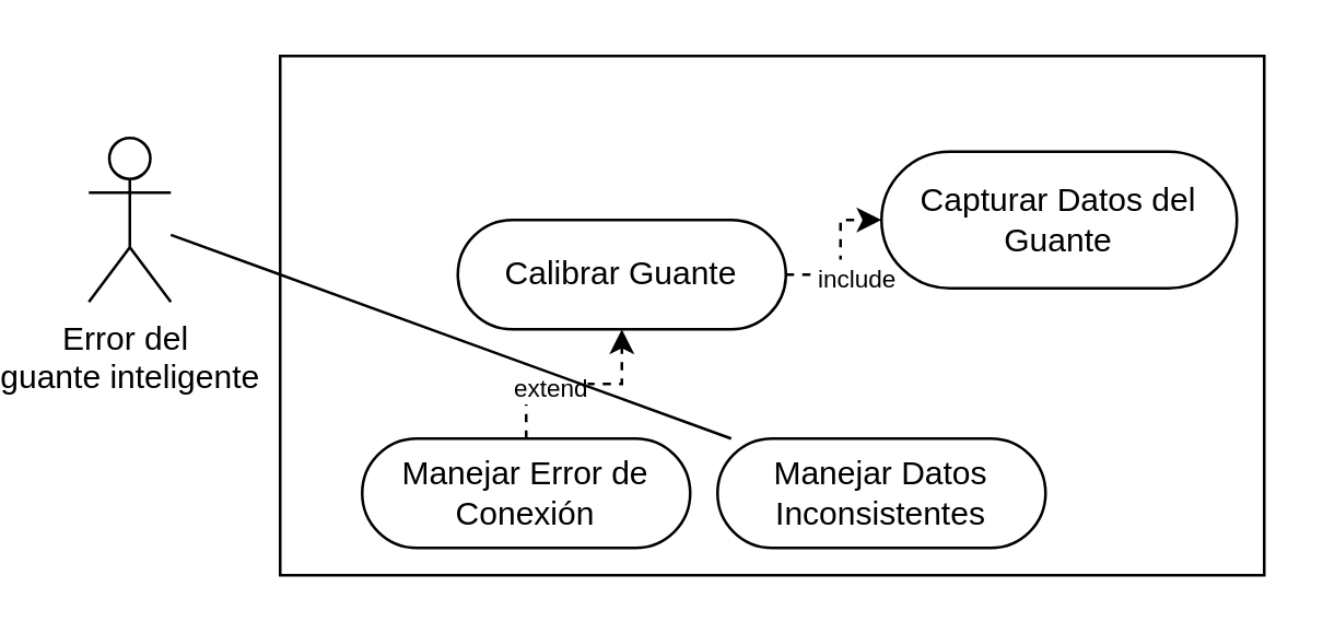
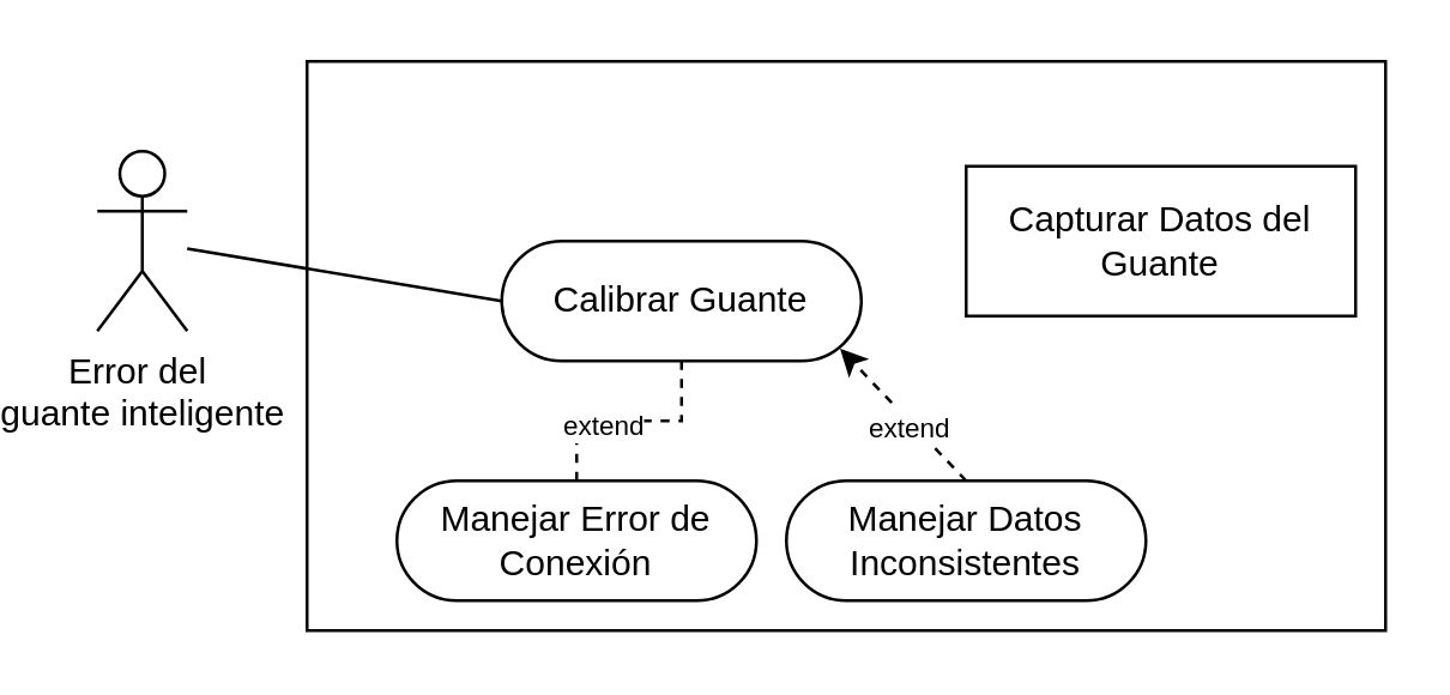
  <mxCell id="0" />
  <mxCell id="1" parent="0" />
  <mxCell id="2" value="&lt;div&gt;Error del&amp;nbsp;&lt;/div&gt;&lt;div&gt;guante inteligente&lt;/div&gt;" style="shape=umlActor;verticalLabelPosition=bottom;verticalAlign=top;html=1;outlineConnect=0;" vertex="1" parent="1"><mxGeometry x="20" y="50" width="30" height="60" as="geometry" /></mxCell>
  <mxCell id="3" value="" style="rounded=0;whiteSpace=wrap;html=1;" vertex="1" parent="1"><mxGeometry x="90" y="20" width="360" height="190" as="geometry" /></mxCell>
- <mxCell id="4" style="edgeStyle=orthogonalEdgeStyle;rounded=0;orthogonalLoop=1;jettySize=auto;html=1;entryX=0;entryY=0.5;entryDx=0;entryDy=0;dashed=1;" edge="1" parent="1" source="6" target="7"><mxGeometry relative="1" as="geometry" /></mxCell>
- <mxCell id="5" value="&lt;font style=&quot;font-size: 9px;&quot;&gt;include&lt;/font&gt;" style="edgeLabel;html=1;align=center;verticalAlign=middle;resizable=0;points=[];" vertex="1" connectable="0" parent="4"><mxGeometry x="-0.376" y="-2" relative="1" as="geometry"><mxPoint x="8" y="-2" as="offset" /></mxGeometry></mxCell>
  <mxCell id="6" value="Calibrar Guante" style="rounded=1;whiteSpace=wrap;html=1;arcSize=50;" vertex="1" parent="1"><mxGeometry x="155" y="80" width="120" height="40" as="geometry" /></mxCell>
- <mxCell id="7" value="Capturar Datos del Guante" style="rounded=1;whiteSpace=wrap;html=1;arcSize=50;" vertex="1" parent="1"><mxGeometry x="310" y="55" width="130" height="50" as="geometry" /></mxCell>
- <mxCell id="8" style="edgeStyle=orthogonalEdgeStyle;rounded=0;orthogonalLoop=1;jettySize=auto;html=1;exitX=0.5;exitY=0;exitDx=0;exitDy=0;entryX=0.5;entryY=1;entryDx=0;entryDy=0;dashed=1;" edge="1" parent="1" source="10" target="6"><mxGeometry relative="1" as="geometry" /></mxCell>
+ <mxCell id="7" value="Capturar Datos del Guante" style="whiteSpace=wrap;html=1;arcSize=50;rounded=0;" vertex="1" parent="1"><mxGeometry x="310" y="55" width="130" height="50" as="geometry" /></mxCell>
+ <mxCell id="8" style="edgeStyle=orthogonalEdgeStyle;rounded=0;orthogonalLoop=1;jettySize=auto;html=1;exitX=0.5;exitY=0;exitDx=0;exitDy=0;entryX=0.5;entryY=1;entryDx=0;entryDy=0;dashed=1;endArrow=none;" edge="1" parent="1" source="10" target="6"><mxGeometry relative="1" as="geometry" /></mxCell>
  <mxCell id="9" value="&lt;font style=&quot;font-size: 9px;&quot;&gt;extend&lt;/font&gt;" style="edgeLabel;html=1;align=center;verticalAlign=middle;resizable=0;points=[];" vertex="1" connectable="0" parent="8"><mxGeometry x="-0.241" relative="1" as="geometry"><mxPoint as="offset" /></mxGeometry></mxCell>
  <mxCell id="10" value="Manejar Error de Conexión" style="rounded=1;whiteSpace=wrap;html=1;arcSize=50;" vertex="1" parent="1"><mxGeometry x="120" y="160" width="120" height="40" as="geometry" /></mxCell>
  <mxCell id="11" value="Manejar Datos Inconsistentes" style="rounded=1;whiteSpace=wrap;html=1;arcSize=50;" vertex="1" parent="1"><mxGeometry x="250" y="160" width="120" height="40" as="geometry" /></mxCell>
- <mxCell id="14" value="" style="endArrow=none;html=1;rounded=0;" edge="1" parent="1" source="2" target="11"><mxGeometry width="50" height="50" relative="1" as="geometry"><mxPoint x="80" y="260" as="sourcePoint" /><mxPoint x="130" y="210" as="targetPoint" /></mxGeometry></mxCell>
+ <mxCell id="12" style="rounded=0;orthogonalLoop=1;jettySize=auto;html=1;exitX=0.5;exitY=0;exitDx=0;exitDy=0;entryX=0.941;entryY=0.897;entryDx=0;entryDy=0;entryPerimeter=0;dashed=1;" edge="1" parent="1" source="11" target="6"><mxGeometry relative="1" as="geometry" /></mxCell>
+ <mxCell id="13" value="&lt;font style=&quot;font-size: 9px;&quot;&gt;extend&lt;/font&gt;" style="edgeLabel;html=1;align=center;verticalAlign=middle;resizable=0;points=[];" vertex="1" connectable="0" parent="12"><mxGeometry x="-0.121" y="1" relative="1" as="geometry"><mxPoint as="offset" /></mxGeometry></mxCell>
+ <mxCell id="14" value="" style="endArrow=none;html=1;rounded=0;entryX=0;entryY=0.5;entryDx=0;entryDy=0;" edge="1" parent="1" source="2" target="6"><mxGeometry width="50" height="50" relative="1" as="geometry"><mxPoint x="80" y="260" as="sourcePoint" /><mxPoint x="130" y="210" as="targetPoint" /></mxGeometry></mxCell>
